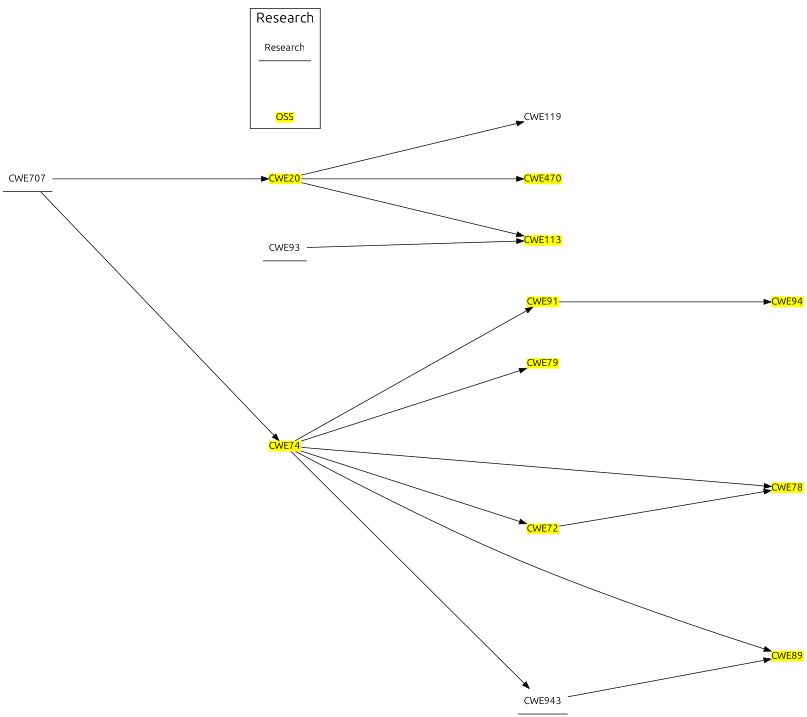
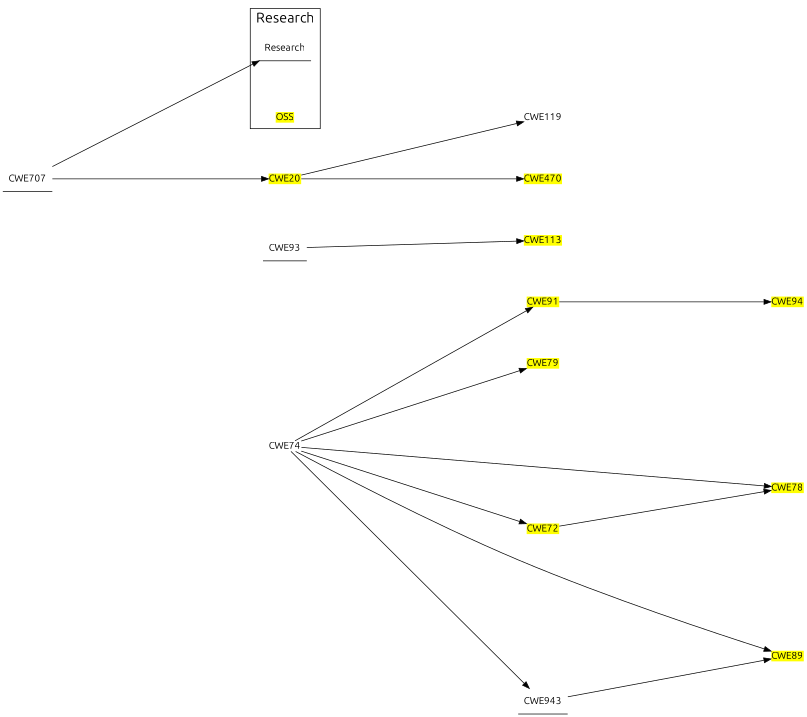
  digraph {
    fontname=Ubuntu
    nodesep=1
    rankdir=LR
    ranksep=4
    splines=true
    node [color=black fillcolor=yellow fontname=Ubuntu shape=plain style=filled]
    edge [fontname=Ubuntu]
    n1 [fillcolor=white label=Research shape=underline]
    n2 [label=OSS]
    n3 [fillcolor=white label=CWE707 shape=underline]
    n4 [label=CWE20]
-   n5 [label=CWE74]
+   n5 [fillcolor=white label=CWE74]
    n6 [fillcolor=white label=CWE119]
    n7 [label=CWE470]
    n8 [label=CWE113]
    n9 [label=CWE91]
    n10 [label=CWE79]
    n11 [label=CWE78]
    n12 [label=CWE72]
    n13 [label=CWE89]
    n14 [fillcolor=white label=CWE943 shape=underline]
    n15 [label=CWE94]
    n16 [fillcolor=white label=CWE93 shape=underline]
    subgraph cluster_1 {
      fontsize=20
      label=Research
      n1
      n2
    }
    n3 -> n4
-   n3 -> n5
+   n3 -> n1
    n4 -> n6
    n4 -> n7
-   n4 -> n8
    n5 -> n9
    n5 -> n10
    n5 -> n11
    n5 -> n12
    n5 -> n13
    n5 -> n14
    n9 -> n15
    n12 -> n11
    n14 -> n13
    n16 -> n8
  }
